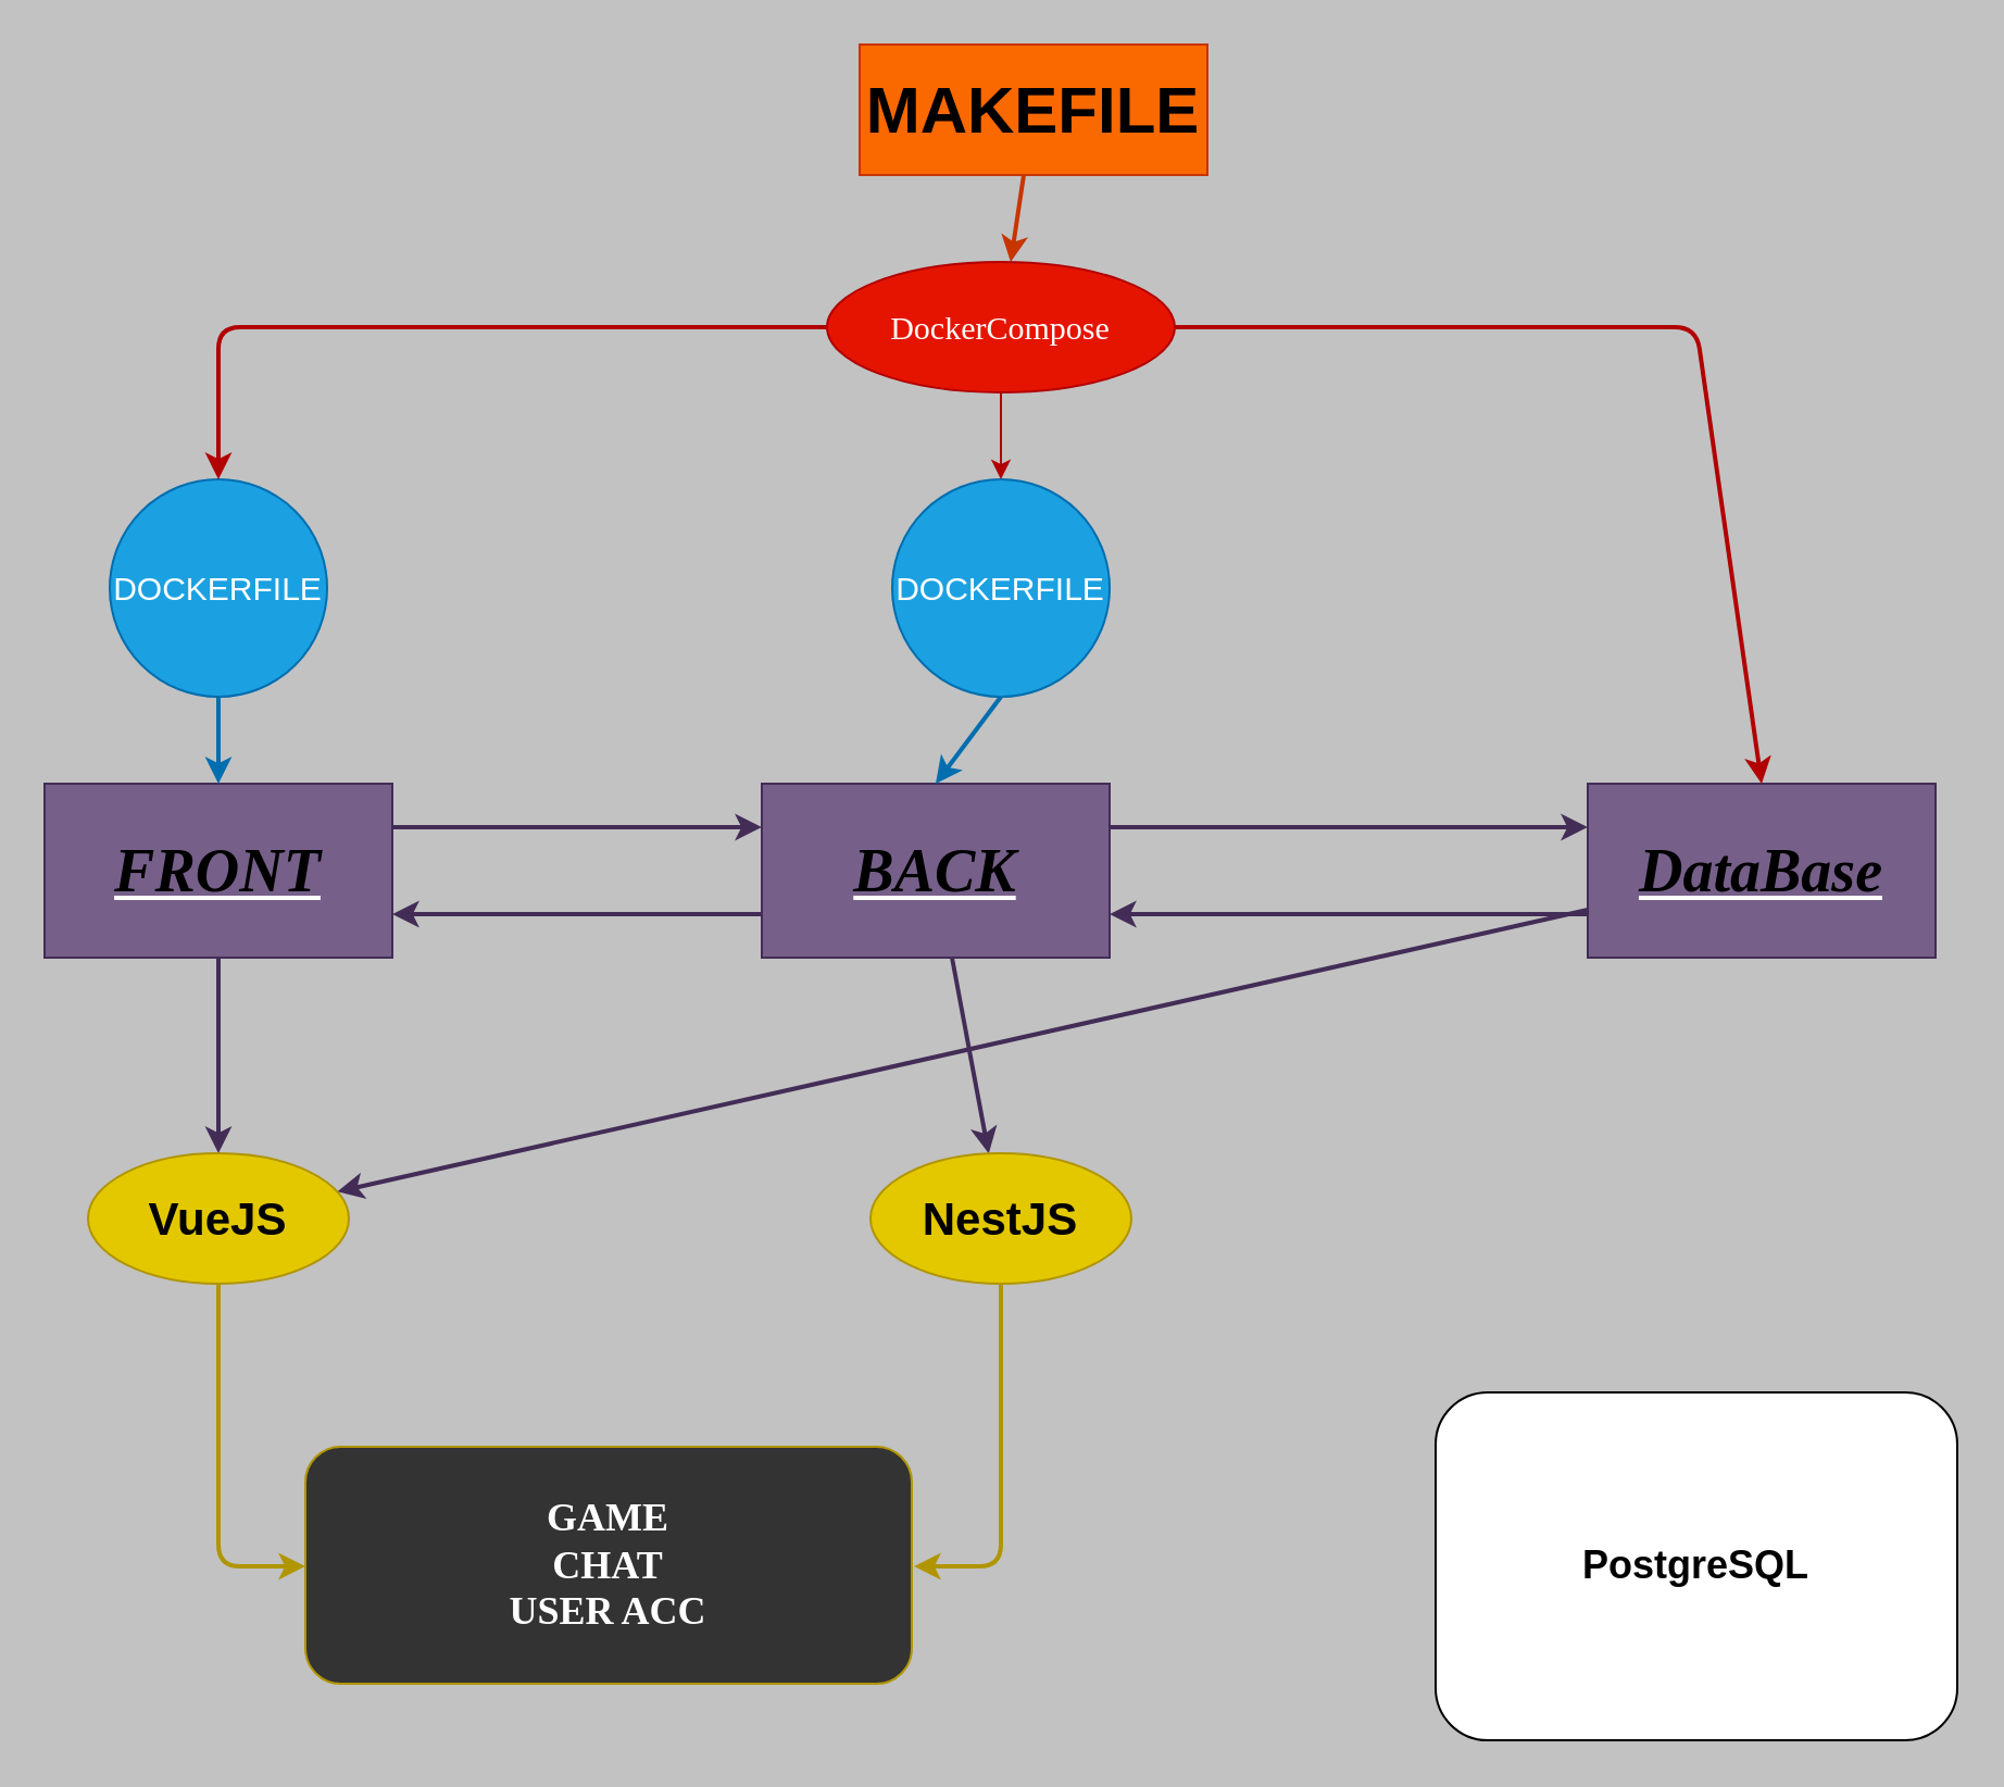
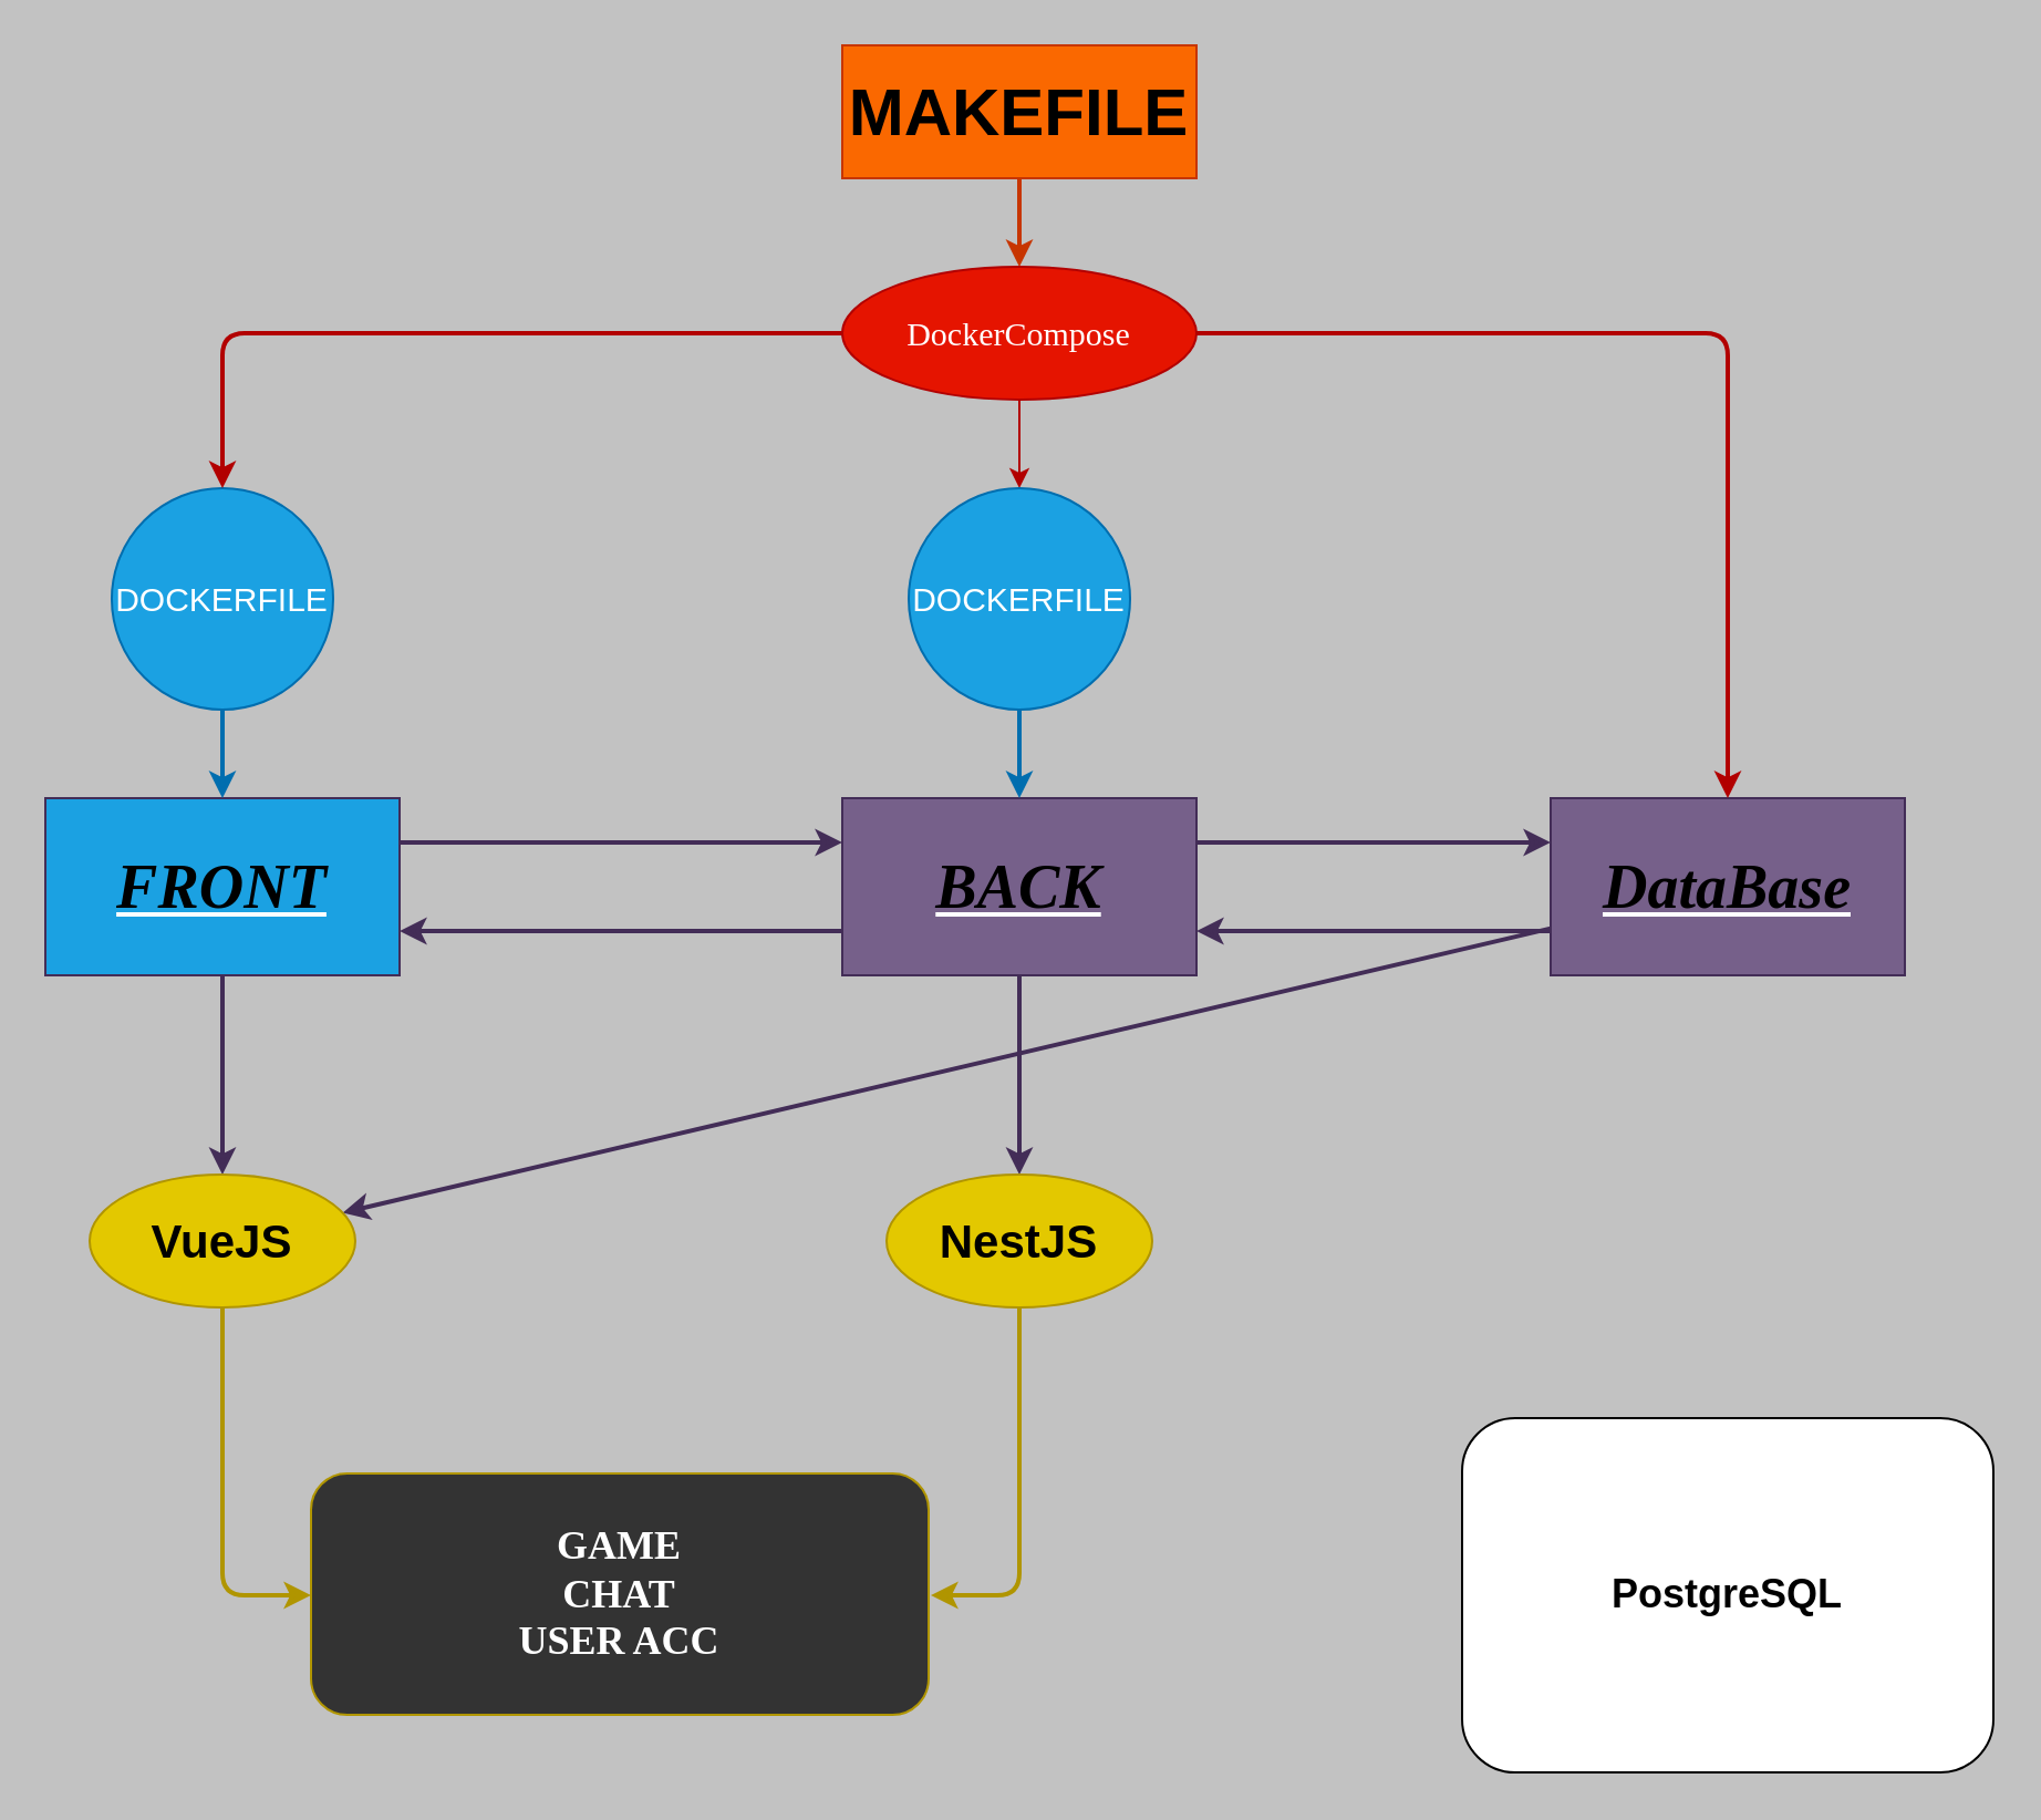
  <mxCell id="0" />
  <mxCell id="1" parent="0" />
  <mxCell id="2" value="" style="edgeStyle=none;html=1;fontSize=28;fillColor=#76608a;strokeColor=#432D57;strokeWidth=2;" parent="1" source="4" target="15" edge="1"><mxGeometry relative="1" as="geometry" /></mxCell>
  <mxCell id="3" style="edgeStyle=none;html=1;exitX=1;exitY=0.25;exitDx=0;exitDy=0;entryX=0;entryY=0.25;entryDx=0;entryDy=0;fontFamily=Verdana;fontSize=15;fontColor=#000000;fillColor=#76608a;strokeColor=#432D57;strokeWidth=2;" parent="1" source="4" target="8" edge="1"><mxGeometry relative="1" as="geometry" /></mxCell>
- <mxCell id="4" value="&lt;h1 style=&quot;font-size: 28px&quot;&gt;&lt;font color=&quot;#000000&quot;&gt;FRONT&lt;/font&gt;&lt;/h1&gt;" style="whiteSpace=wrap;html=1;rounded=0;glass=0;sketch=0;shadow=0;fillColor=#76608a;fontColor=#ffffff;strokeColor=#432D57;fontStyle=6;fontFamily=Verdana;" parent="1" vertex="1"><mxGeometry x="20" y="360" width="160" height="80" as="geometry" /></mxCell>
+ <mxCell id="4" value="&lt;h1 style=&quot;font-size: 28px&quot;&gt;&lt;font color=&quot;#000000&quot;&gt;FRONT&lt;/font&gt;&lt;/h1&gt;" style="whiteSpace=wrap;html=1;rounded=0;glass=0;sketch=0;shadow=0;fillColor=#1ba1e2;fontColor=#ffffff;strokeColor=#432D57;fontStyle=6;fontFamily=Verdana;" parent="1" vertex="1"><mxGeometry x="20" y="360" width="160" height="80" as="geometry" /></mxCell>
  <mxCell id="5" value="" style="edgeStyle=none;html=1;fontSize=28;fillColor=#76608a;strokeColor=#432D57;strokeWidth=2;" parent="1" source="8" target="13" edge="1"><mxGeometry relative="1" as="geometry" /></mxCell>
  <mxCell id="6" style="edgeStyle=none;html=1;exitX=0;exitY=0.75;exitDx=0;exitDy=0;entryX=1;entryY=0.75;entryDx=0;entryDy=0;fontFamily=Verdana;fontSize=15;fontColor=#000000;strokeWidth=2;fillColor=#76608a;strokeColor=#432D57;" parent="1" source="8" target="4" edge="1"><mxGeometry relative="1" as="geometry" /></mxCell>
  <mxCell id="7" style="edgeStyle=none;html=1;exitX=1;exitY=0.25;exitDx=0;exitDy=0;entryX=0;entryY=0.25;entryDx=0;entryDy=0;fontFamily=Verdana;fontSize=15;fontColor=#000000;fillColor=#76608a;strokeColor=#432D57;strokeWidth=2;" parent="1" source="8" target="11" edge="1"><mxGeometry relative="1" as="geometry" /></mxCell>
- <mxCell id="8" value="&lt;h1 style=&quot;font-size: 28px&quot;&gt;&lt;font color=&quot;#000000&quot;&gt;BACK&lt;/font&gt;&lt;/h1&gt;" style="whiteSpace=wrap;html=1;fillColor=#76608a;fontColor=#ffffff;strokeColor=#432D57;fontStyle=6;fontFamily=Verdana;" parent="1" vertex="1"><mxGeometry x="350" y="360" width="160" height="80" as="geometry" /></mxCell>
+ <mxCell id="8" value="&lt;h1 style=&quot;font-size: 28px&quot;&gt;&lt;font color=&quot;#000000&quot;&gt;BACK&lt;/font&gt;&lt;/h1&gt;" style="whiteSpace=wrap;html=1;fillColor=#76608a;fontColor=#ffffff;strokeColor=#432D57;fontStyle=6;fontFamily=Verdana;" parent="1" vertex="1"><mxGeometry x="380" y="360" width="160" height="80" as="geometry" /></mxCell>
  <mxCell id="9" value="" style="edgeStyle=none;html=1;fontSize=28;fillColor=#76608a;strokeColor=#432D57;strokeWidth=2;" parent="1" source="11" target="15" edge="1"><mxGeometry relative="1" as="geometry"><mxPoint x="780" y="530" as="targetPoint" /></mxGeometry></mxCell>
  <mxCell id="10" style="edgeStyle=none;html=1;exitX=0;exitY=0.75;exitDx=0;exitDy=0;entryX=1;entryY=0.75;entryDx=0;entryDy=0;fontFamily=Verdana;fontSize=15;fontColor=#000000;fillColor=#76608a;strokeColor=#432D57;strokeWidth=2;" parent="1" source="11" target="8" edge="1"><mxGeometry relative="1" as="geometry" /></mxCell>
- <mxCell id="11" value="&lt;h1 style=&quot;font-size: 28px&quot;&gt;&lt;font color=&quot;#000000&quot;&gt;DataBase&lt;/font&gt;&lt;/h1&gt;" style="whiteSpace=wrap;html=1;fillColor=#76608a;fontColor=#ffffff;strokeColor=#432D57;fontStyle=6;horizontal=1;verticalAlign=middle;fontFamily=Verdana;" parent="1" vertex="1"><mxGeometry x="730" y="360" width="160" height="80" as="geometry" /></mxCell>
+ <mxCell id="11" value="&lt;h1 style=&quot;font-size: 28px&quot;&gt;&lt;font color=&quot;#000000&quot;&gt;DataBase&lt;/font&gt;&lt;/h1&gt;" style="whiteSpace=wrap;html=1;fillColor=#76608a;fontColor=#ffffff;strokeColor=#432D57;fontStyle=6;horizontal=1;verticalAlign=middle;fontFamily=Verdana;" parent="1" vertex="1"><mxGeometry x="700" y="360" width="160" height="80" as="geometry" /></mxCell>
  <mxCell id="12" style="edgeStyle=none;html=1;entryX=1;entryY=0.5;entryDx=0;entryDy=0;fontSize=21;fillColor=#e3c800;strokeColor=#B09500;strokeWidth=2;" parent="1" source="13" edge="1"><mxGeometry relative="1" as="geometry"><Array as="points"><mxPoint x="460" y="720" /></Array><mxPoint x="420" y="720" as="targetPoint" /></mxGeometry></mxCell>
  <mxCell id="13" value="&lt;h1&gt;&lt;font style=&quot;font-size: 21px&quot;&gt;NestJS&lt;/font&gt;&lt;/h1&gt;" style="ellipse;whiteSpace=wrap;html=1;fillColor=#e3c800;fontColor=#000000;strokeColor=#B09500;" parent="1" vertex="1"><mxGeometry x="400" y="530" width="120" height="60" as="geometry" /></mxCell>
  <mxCell id="14" value="" style="edgeStyle=none;html=1;fontSize=21;fillColor=#e3c800;strokeColor=#B09500;strokeWidth=2;" parent="1" source="15" edge="1"><mxGeometry relative="1" as="geometry"><Array as="points"><mxPoint x="100" y="720" /></Array><mxPoint x="140" y="720" as="targetPoint" /></mxGeometry></mxCell>
  <mxCell id="15" value="&lt;h1&gt;&lt;span style=&quot;font-size: 21px&quot;&gt;VueJS&lt;/span&gt;&lt;/h1&gt;" style="ellipse;whiteSpace=wrap;html=1;fillColor=#e3c800;fontColor=#000000;strokeColor=#B09500;" parent="1" vertex="1"><mxGeometry x="40" y="530" width="120" height="60" as="geometry" /></mxCell>
  <mxCell id="16" style="edgeStyle=none;html=1;exitX=0;exitY=0.5;exitDx=0;exitDy=0;fontFamily=Helvetica;fontSize=15;entryX=0;entryY=0.5;entryDx=0;entryDy=0;" parent="1" edge="1"><mxGeometry relative="1" as="geometry"><mxPoint x="140" y="720" as="targetPoint" /><mxPoint x="140" y="720" as="sourcePoint" /></mxGeometry></mxCell>
  <mxCell id="17" value="" style="edgeStyle=none;html=1;fontFamily=Helvetica;fontSize=15;fillColor=#fa6800;strokeColor=#C73500;strokeWidth=2;" parent="1" source="18" target="24" edge="1"><mxGeometry relative="1" as="geometry" /></mxCell>
- <mxCell id="18" value="&lt;h1&gt;&lt;font face=&quot;Helvetica&quot;&gt;MAKEFILE&lt;/font&gt;&lt;/h1&gt;" style="whiteSpace=wrap;html=1;fontFamily=Comic Sans MS;fontSize=15;fillColor=#fa6800;fontColor=#000000;strokeColor=#C73500;" parent="1" vertex="1"><mxGeometry x="395" y="20" width="160" height="60" as="geometry" /></mxCell>
+ <mxCell id="18" value="&lt;h1&gt;&lt;font face=&quot;Helvetica&quot;&gt;MAKEFILE&lt;/font&gt;&lt;/h1&gt;" style="whiteSpace=wrap;html=1;fontFamily=Comic Sans MS;fontSize=15;fillColor=#fa6800;fontColor=#000000;strokeColor=#C73500;" parent="1" vertex="1"><mxGeometry x="380" y="20" width="160" height="60" as="geometry" /></mxCell>
  <mxCell id="19" style="edgeStyle=none;html=1;exitX=0.5;exitY=1;exitDx=0;exitDy=0;entryX=0.5;entryY=0;entryDx=0;entryDy=0;fontFamily=Helvetica;fontSize=15;fillColor=#1ba1e2;strokeColor=#006EAF;strokeWidth=2;" parent="1" source="20" target="4" edge="1"><mxGeometry relative="1" as="geometry" /></mxCell>
  <mxCell id="20" value="DOCKERFILE" style="ellipse;whiteSpace=wrap;html=1;fontFamily=Helvetica;fontSize=15;fillColor=#1ba1e2;strokeColor=#006EAF;fontColor=#ffffff;" parent="1" vertex="1"><mxGeometry x="50" y="220" width="100" height="100" as="geometry" /></mxCell>
  <mxCell id="21" style="edgeStyle=none;html=1;exitX=0.5;exitY=1;exitDx=0;exitDy=0;entryX=0.5;entryY=0;entryDx=0;entryDy=0;fontFamily=Helvetica;fontSize=15;fillColor=#e51400;strokeColor=#B20000;" parent="1" source="24" target="26" edge="1"><mxGeometry relative="1" as="geometry" /></mxCell>
  <mxCell id="22" style="edgeStyle=none;html=1;exitX=0;exitY=0.5;exitDx=0;exitDy=0;entryX=0.5;entryY=0;entryDx=0;entryDy=0;fontFamily=Helvetica;fontSize=15;fillColor=#e51400;strokeColor=#B20000;strokeWidth=2;" parent="1" source="24" target="20" edge="1"><mxGeometry relative="1" as="geometry"><Array as="points"><mxPoint x="100" y="150" /></Array></mxGeometry></mxCell>
  <mxCell id="23" style="edgeStyle=none;html=1;exitX=1;exitY=0.5;exitDx=0;exitDy=0;entryX=0.5;entryY=0;entryDx=0;entryDy=0;fontFamily=Helvetica;fontSize=15;fillColor=#e51400;strokeColor=#B20000;strokeWidth=2;" parent="1" source="24" target="11" edge="1"><mxGeometry relative="1" as="geometry"><Array as="points"><mxPoint x="780" y="150" /></Array><mxPoint x="780" y="220" as="targetPoint" /></mxGeometry></mxCell>
  <mxCell id="24" value="DockerCompose" style="ellipse;whiteSpace=wrap;html=1;fontSize=15;fontFamily=Comic Sans MS;fillColor=#e51400;strokeColor=#B20000;fontColor=#ffffff;" parent="1" vertex="1"><mxGeometry x="380" y="120" width="160" height="60" as="geometry" /></mxCell>
  <mxCell id="25" style="edgeStyle=none;html=1;exitX=0.5;exitY=1;exitDx=0;exitDy=0;entryX=0.5;entryY=0;entryDx=0;entryDy=0;fontFamily=Helvetica;fontSize=15;fillColor=#1ba1e2;strokeColor=#006EAF;strokeWidth=2;" parent="1" source="26" target="8" edge="1"><mxGeometry relative="1" as="geometry" /></mxCell>
  <mxCell id="26" value="DOCKERFILE" style="ellipse;whiteSpace=wrap;html=1;fontFamily=Helvetica;fontSize=15;fillColor=#1ba1e2;strokeColor=#006EAF;fontColor=#ffffff;" parent="1" vertex="1"><mxGeometry x="410" y="220" width="100" height="100" as="geometry" /></mxCell>
  <mxCell id="27" value="&lt;h2&gt;PostgreSQL&lt;/h2&gt;" style="rounded=1;whiteSpace=wrap;html=1;align=center;" parent="1" vertex="1"><mxGeometry x="660" y="640" width="240" height="160" as="geometry" /></mxCell>
  <mxCell id="28" value="&lt;h2&gt;&lt;font color=&quot;#ffffff&quot; face=&quot;Verdana&quot;&gt;GAME&lt;br&gt;&lt;/font&gt;&lt;font color=&quot;#ffffff&quot; face=&quot;Verdana&quot;&gt;CHAT&lt;br&gt;&lt;/font&gt;&lt;font color=&quot;#ffffff&quot; face=&quot;Verdana&quot;&gt;USER ACC&lt;/font&gt;&lt;/h2&gt;" style="rounded=1;whiteSpace=wrap;html=1;fillColor=#333333;strokeColor=#B09500;fontColor=#000000;" vertex="1" parent="1"><mxGeometry x="140" y="665" width="279" height="109" as="geometry" /></mxCell>
